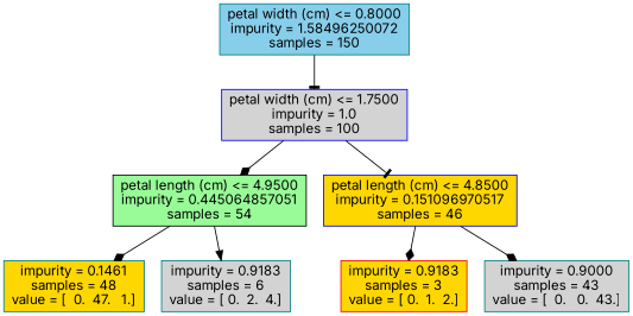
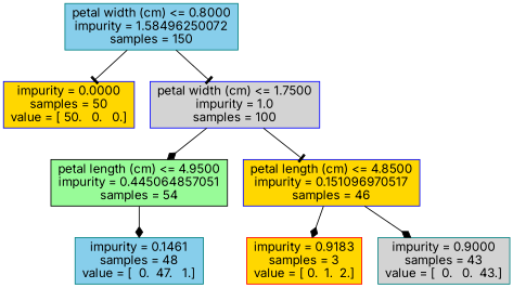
  digraph {
    fontname=Inter
    node [color=teal fillcolor=gold fontname=Inter shape=box style=filled]
    edge [arrowhead=diamond fontname=Inter]
    n1 [fillcolor=skyblue label="petal width (cm) <= 0.8000\nimpurity = 1.58496250072\nsamples = 150"]
+   n2 [color=blue label="impurity = 0.0000\nsamples = 50\nvalue = [ 50.   0.   0.]"]
    n3 [color=blue fillcolor=lightgrey label="petal width (cm) <= 1.7500\nimpurity = 1.0\nsamples = 100"]
    n4 [color=black fillcolor=palegreen label="petal length (cm) <= 4.9500\nimpurity = 0.445064857051\nsamples = 54"]
    n5 [color=blue label="petal length (cm) <= 4.8500\nimpurity = 0.151096970517\nsamples = 46"]
-   n6 [label="impurity = 0.1461\nsamples = 48\nvalue = [  0.  47.   1.]"]
-   n7 [fillcolor=lightgrey label="impurity = 0.9183\nsamples = 6\nvalue = [ 0.  2.  4.]"]
+   n6 [fillcolor=skyblue label="impurity = 0.1461\nsamples = 48\nvalue = [  0.  47.   1.]"]
    n8 [color=red label="impurity = 0.9183\nsamples = 3\nvalue = [ 0.  1.  2.]"]
    n9 [fillcolor=lightgrey label="impurity = 0.9000\nsamples = 43\nvalue = [  0.   0.  43.]"]
+   n1 -> n2 [arrowhead=tee]
    n1 -> n3 [arrowhead=tee]
    n3 -> n4
    n3 -> n5 [arrowhead=tee]
    n4 -> n6
-   n4 -> n7 [arrowhead=normal]
    n5 -> n8
    n5 -> n9
  }
